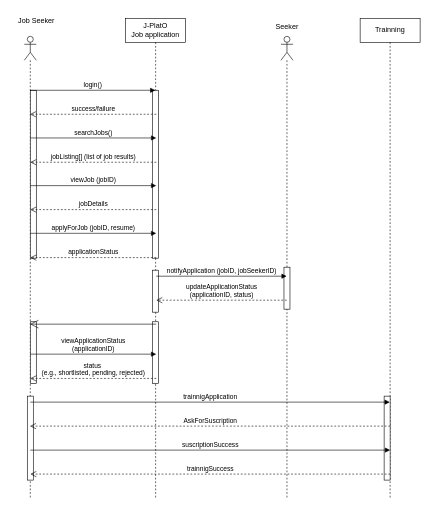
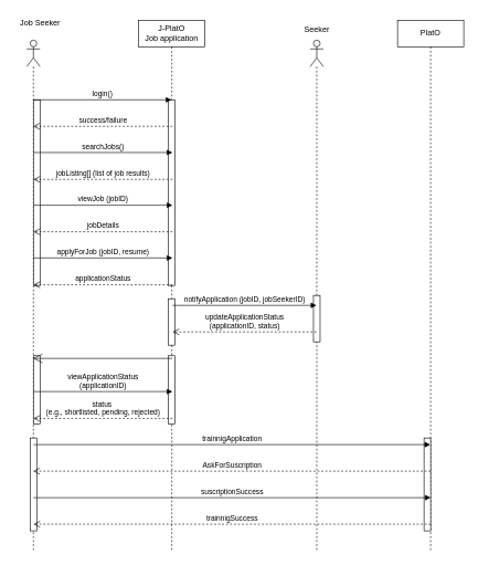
  <mxCell id="0" />
  <mxCell id="1" parent="0" />
  <mxCell id="2" value="J-PlatO&lt;div&gt;Job application&lt;/div&gt;" style="shape=umlLifeline;perimeter=lifelinePerimeter;whiteSpace=wrap;html=1;container=0;dropTarget=0;collapsible=0;recursiveResize=0;outlineConnect=0;portConstraint=eastwest;newEdgeStyle={&quot;edgeStyle&quot;:&quot;elbowEdgeStyle&quot;,&quot;elbow&quot;:&quot;vertical&quot;,&quot;curved&quot;:0,&quot;rounded&quot;:0};" parent="1" vertex="1"><mxGeometry x="209" y="30" width="100" height="800" as="geometry" /></mxCell>
  <mxCell id="3" value="" style="html=1;points=[[0,0,0,0,5],[0,1,0,0,-5],[1,0,0,0,5],[1,1,0,0,-5]];perimeter=orthogonalPerimeter;outlineConnect=0;targetShapes=umlLifeline;portConstraint=eastwest;newEdgeStyle={&quot;curved&quot;:0,&quot;rounded&quot;:0};" vertex="1" parent="2"><mxGeometry x="45" y="120" width="10" height="280" as="geometry" /></mxCell>
  <mxCell id="4" value="" style="html=1;points=[[0,0,0,0,5],[0,1,0,0,-5],[1,0,0,0,5],[1,1,0,0,-5]];perimeter=orthogonalPerimeter;outlineConnect=0;targetShapes=umlLifeline;portConstraint=eastwest;newEdgeStyle={&quot;curved&quot;:0,&quot;rounded&quot;:0};" vertex="1" parent="2"><mxGeometry x="45" y="420" width="10" height="70" as="geometry" /></mxCell>
  <mxCell id="5" value="" style="html=1;points=[[0,0,0,0,5],[0,1,0,0,-5],[1,0,0,0,5],[1,1,0,0,-5]];perimeter=orthogonalPerimeter;outlineConnect=0;targetShapes=umlLifeline;portConstraint=eastwest;newEdgeStyle={&quot;curved&quot;:0,&quot;rounded&quot;:0};" vertex="1" parent="2"><mxGeometry x="45" y="506" width="10" height="103" as="geometry" /></mxCell>
- <mxCell id="6" value="Trainning" style="shape=umlLifeline;perimeter=lifelinePerimeter;whiteSpace=wrap;html=1;container=0;dropTarget=0;collapsible=0;recursiveResize=0;outlineConnect=0;portConstraint=eastwest;newEdgeStyle={&quot;edgeStyle&quot;:&quot;elbowEdgeStyle&quot;,&quot;elbow&quot;:&quot;vertical&quot;,&quot;curved&quot;:0,&quot;rounded&quot;:0};" vertex="1" parent="1"><mxGeometry x="600" y="30" width="100" height="800" as="geometry" /></mxCell>
+ <mxCell id="6" value="PlatO" style="shape=umlLifeline;perimeter=lifelinePerimeter;whiteSpace=wrap;html=1;container=0;dropTarget=0;collapsible=0;recursiveResize=0;outlineConnect=0;portConstraint=eastwest;newEdgeStyle={&quot;edgeStyle&quot;:&quot;elbowEdgeStyle&quot;,&quot;elbow&quot;:&quot;vertical&quot;,&quot;curved&quot;:0,&quot;rounded&quot;:0};" vertex="1" parent="1"><mxGeometry x="600" y="30" width="100" height="800" as="geometry" /></mxCell>
  <mxCell id="7" value="" style="html=1;points=[[0,0,0,0,5],[0,1,0,0,-5],[1,0,0,0,5],[1,1,0,0,-5]];perimeter=orthogonalPerimeter;outlineConnect=0;targetShapes=umlLifeline;portConstraint=eastwest;newEdgeStyle={&quot;curved&quot;:0,&quot;rounded&quot;:0};" vertex="1" parent="6"><mxGeometry x="40" y="630" width="10" height="140" as="geometry" /></mxCell>
  <mxCell id="8" value="" style="shape=umlLifeline;perimeter=lifelinePerimeter;whiteSpace=wrap;html=1;container=1;dropTarget=0;collapsible=0;recursiveResize=0;outlineConnect=0;portConstraint=eastwest;newEdgeStyle={&quot;curved&quot;:0,&quot;rounded&quot;:0};participant=umlActor;" vertex="1" parent="1"><mxGeometry x="40" y="60" width="20" height="770" as="geometry" /></mxCell>
  <mxCell id="9" value="" style="html=1;points=[[0,0,0,0,5],[0,1,0,0,-5],[1,0,0,0,5],[1,1,0,0,-5]];perimeter=orthogonalPerimeter;outlineConnect=0;targetShapes=umlLifeline;portConstraint=eastwest;newEdgeStyle={&quot;curved&quot;:0,&quot;rounded&quot;:0};" vertex="1" parent="8"><mxGeometry x="10" y="90" width="10" height="280" as="geometry" /></mxCell>
  <mxCell id="10" value="" style="html=1;points=[[0,0,0,0,5],[0,1,0,0,-5],[1,0,0,0,5],[1,1,0,0,-5]];perimeter=orthogonalPerimeter;outlineConnect=0;targetShapes=umlLifeline;portConstraint=eastwest;newEdgeStyle={&quot;curved&quot;:0,&quot;rounded&quot;:0};" vertex="1" parent="8"><mxGeometry x="10" y="476" width="10" height="103" as="geometry" /></mxCell>
  <mxCell id="11" value="" style="html=1;points=[[0,0,0,0,5],[0,1,0,0,-5],[1,0,0,0,5],[1,1,0,0,-5]];perimeter=orthogonalPerimeter;outlineConnect=0;targetShapes=umlLifeline;portConstraint=eastwest;newEdgeStyle={&quot;curved&quot;:0,&quot;rounded&quot;:0};" vertex="1" parent="8"><mxGeometry x="5" y="600" width="10" height="140" as="geometry" /></mxCell>
  <mxCell id="12" value="Job Seeker" style="text;html=1;align=center;verticalAlign=middle;resizable=0;points=[];autosize=1;strokeColor=none;fillColor=none;" vertex="1" parent="1"><mxGeometry x="20" y="20" width="80" height="30" as="geometry" /></mxCell>
  <mxCell id="13" value="" style="shape=umlLifeline;perimeter=lifelinePerimeter;whiteSpace=wrap;html=1;container=1;dropTarget=0;collapsible=0;recursiveResize=0;outlineConnect=0;portConstraint=eastwest;newEdgeStyle={&quot;curved&quot;:0,&quot;rounded&quot;:0};participant=umlActor;" vertex="1" parent="1"><mxGeometry x="468" y="60" width="20" height="770" as="geometry" /></mxCell>
  <mxCell id="14" value="" style="html=1;points=[[0,0,0,0,5],[0,1,0,0,-5],[1,0,0,0,5],[1,1,0,0,-5]];perimeter=orthogonalPerimeter;outlineConnect=0;targetShapes=umlLifeline;portConstraint=eastwest;newEdgeStyle={&quot;curved&quot;:0,&quot;rounded&quot;:0};" vertex="1" parent="13"><mxGeometry x="5" y="385" width="10" height="70" as="geometry" /></mxCell>
  <mxCell id="15" value="login()" style="html=1;verticalAlign=bottom;endArrow=block;curved=0;rounded=0;" edge="1" parent="1" target="2"><mxGeometry width="80" relative="1" as="geometry"><mxPoint x="50" y="150" as="sourcePoint" /><mxPoint x="130" y="150" as="targetPoint" /></mxGeometry></mxCell>
  <mxCell id="16" value="success/failure" style="html=1;verticalAlign=bottom;endArrow=open;dashed=1;endSize=8;curved=0;rounded=0;" edge="1" parent="1" target="8"><mxGeometry relative="1" as="geometry"><mxPoint x="260" y="190" as="sourcePoint" /><mxPoint x="180" y="190" as="targetPoint" /></mxGeometry></mxCell>
  <mxCell id="17" value="searchJobs()" style="html=1;verticalAlign=bottom;endArrow=block;curved=0;rounded=0;" edge="1" parent="1"><mxGeometry width="80" relative="1" as="geometry"><mxPoint x="50" y="229.5" as="sourcePoint" /><mxPoint x="260" y="229.5" as="targetPoint" /></mxGeometry></mxCell>
  <mxCell id="18" value="jobListing[] (list of job results)" style="html=1;verticalAlign=bottom;endArrow=open;dashed=1;endSize=8;curved=0;rounded=0;" edge="1" parent="1"><mxGeometry relative="1" as="geometry"><mxPoint x="260" y="270" as="sourcePoint" /><mxPoint x="50" y="270" as="targetPoint" /></mxGeometry></mxCell>
  <mxCell id="19" value="viewJob (jobID)" style="html=1;verticalAlign=bottom;endArrow=block;curved=0;rounded=0;" edge="1" parent="1"><mxGeometry width="80" relative="1" as="geometry"><mxPoint x="50" y="309" as="sourcePoint" /><mxPoint x="260" y="309" as="targetPoint" /></mxGeometry></mxCell>
  <mxCell id="20" value="jobDetails" style="html=1;verticalAlign=bottom;endArrow=open;dashed=1;endSize=8;curved=0;rounded=0;" edge="1" parent="1"><mxGeometry relative="1" as="geometry"><mxPoint x="260" y="349" as="sourcePoint" /><mxPoint x="50" y="349" as="targetPoint" /><mxPoint as="offset" /></mxGeometry></mxCell>
  <mxCell id="21" value="applyForJob (jobID, resume)" style="html=1;verticalAlign=bottom;endArrow=block;curved=0;rounded=0;" edge="1" parent="1"><mxGeometry width="80" relative="1" as="geometry"><mxPoint x="50" y="388.5" as="sourcePoint" /><mxPoint x="260" y="388.5" as="targetPoint" /></mxGeometry></mxCell>
  <mxCell id="22" value="applicationStatus" style="html=1;verticalAlign=bottom;endArrow=open;dashed=1;endSize=8;curved=0;rounded=0;" edge="1" parent="1"><mxGeometry relative="1" as="geometry"><mxPoint x="260" y="429" as="sourcePoint" /><mxPoint x="50" y="429" as="targetPoint" /></mxGeometry></mxCell>
  <mxCell id="23" value="notifyApplication (jobID, jobSeekerID)" style="html=1;verticalAlign=bottom;endArrow=block;curved=0;rounded=0;" edge="1" parent="1" target="13"><mxGeometry width="80" relative="1" as="geometry"><mxPoint x="260" y="460" as="sourcePoint" /><mxPoint x="450" y="460" as="targetPoint" /></mxGeometry></mxCell>
  <mxCell id="24" value="updateApplicationStatus&lt;div&gt;(applicationID, status)&lt;/div&gt;" style="html=1;verticalAlign=bottom;endArrow=open;dashed=1;endSize=8;curved=0;rounded=0;" edge="1" parent="1" source="13"><mxGeometry relative="1" as="geometry"><mxPoint x="450" y="500" as="sourcePoint" /><mxPoint x="260" y="500" as="targetPoint" /></mxGeometry></mxCell>
  <mxCell id="25" value="viewApplicationStatus&lt;div&gt;(applicationID)&lt;/div&gt;" style="html=1;verticalAlign=bottom;endArrow=block;curved=0;rounded=0;" edge="1" parent="1"><mxGeometry width="80" relative="1" as="geometry"><mxPoint x="50" y="590" as="sourcePoint" /><mxPoint x="260" y="590" as="targetPoint" /></mxGeometry></mxCell>
  <mxCell id="26" value="status&amp;nbsp;&lt;div&gt;(e.g., shortlisted, pending, rejected)&lt;/div&gt;" style="html=1;verticalAlign=bottom;endArrow=open;dashed=1;endSize=8;curved=0;rounded=0;" edge="1" parent="1"><mxGeometry relative="1" as="geometry"><mxPoint x="260" y="630.5" as="sourcePoint" /><mxPoint x="50" y="630.5" as="targetPoint" /></mxGeometry></mxCell>
  <mxCell id="27" value="" style="endArrow=open;endFill=1;endSize=12;html=1;rounded=0;" edge="1" parent="1"><mxGeometry width="160" relative="1" as="geometry"><mxPoint x="260" y="540" as="sourcePoint" /><mxPoint x="49.5" y="540" as="targetPoint" /></mxGeometry></mxCell>
  <mxCell id="28" value="trainnigApplication" style="html=1;verticalAlign=bottom;endArrow=block;curved=0;rounded=0;" edge="1" parent="1" target="6"><mxGeometry width="80" relative="1" as="geometry"><mxPoint x="50" y="670" as="sourcePoint" /><mxPoint x="260" y="670" as="targetPoint" /></mxGeometry></mxCell>
  <mxCell id="29" value="AskForSuscription" style="html=1;verticalAlign=bottom;endArrow=open;dashed=1;endSize=8;curved=0;rounded=0;" edge="1" parent="1" target="8"><mxGeometry relative="1" as="geometry"><mxPoint x="650" y="710" as="sourcePoint" /><mxPoint x="440" y="710" as="targetPoint" /></mxGeometry></mxCell>
  <mxCell id="30" value="suscriptionSuccess" style="html=1;verticalAlign=bottom;endArrow=block;curved=0;rounded=0;" edge="1" parent="1"><mxGeometry width="80" relative="1" as="geometry"><mxPoint x="50" y="750" as="sourcePoint" /><mxPoint x="650" y="750" as="targetPoint" /></mxGeometry></mxCell>
  <mxCell id="31" value="trainnigSuccess" style="html=1;verticalAlign=bottom;endArrow=open;dashed=1;endSize=8;curved=0;rounded=0;" edge="1" parent="1"><mxGeometry relative="1" as="geometry"><mxPoint x="650" y="790" as="sourcePoint" /><mxPoint x="50" y="790" as="targetPoint" /></mxGeometry></mxCell>
  <mxCell id="32" value="Seeker" style="text;html=1;align=center;verticalAlign=middle;resizable=0;points=[];autosize=1;strokeColor=none;fillColor=none;" vertex="1" parent="1"><mxGeometry x="443" y="30" width="70" height="30" as="geometry" /></mxCell>
